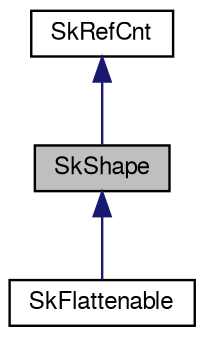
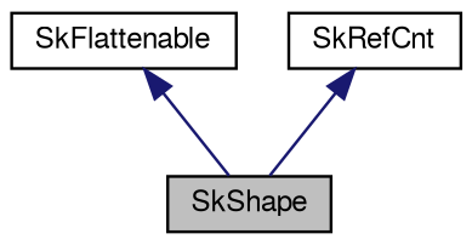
  digraph {
    node [color=black fillcolor=white fontname=FreeSans fontsize=10 shape=record style=filled]
    edge [color=midnightblue dir=back fontname=FreeSans fontsize=10 labelfontname=FreeSans labelfontsize=10 style=solid]
    n1 [fillcolor=grey75 fontcolor=black height=0.2 label=SkShape width=0.4]
    n2 [height=0.2 label=SkFlattenable width=0.4]
    n3 [height=0.2 label=SkRefCnt width=0.4]
-   n1 -> n2
+   n2 -> n1
    n3 -> n1
  }
